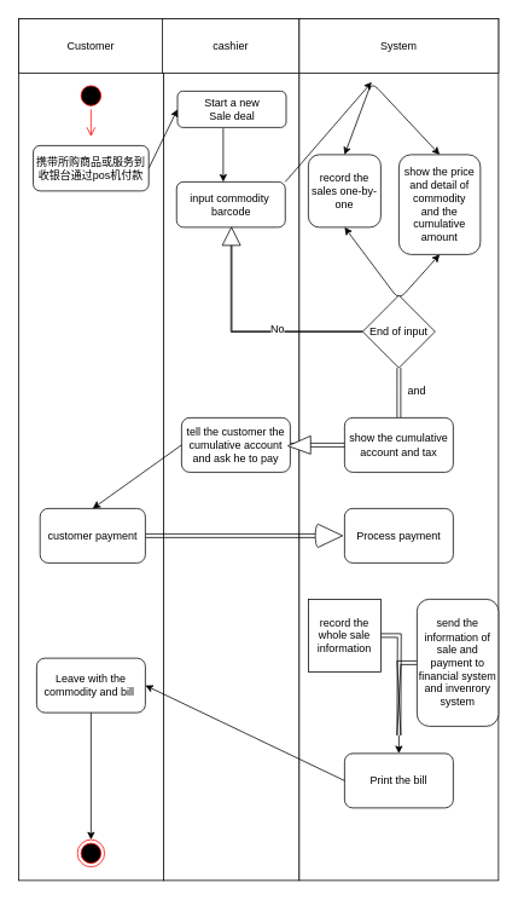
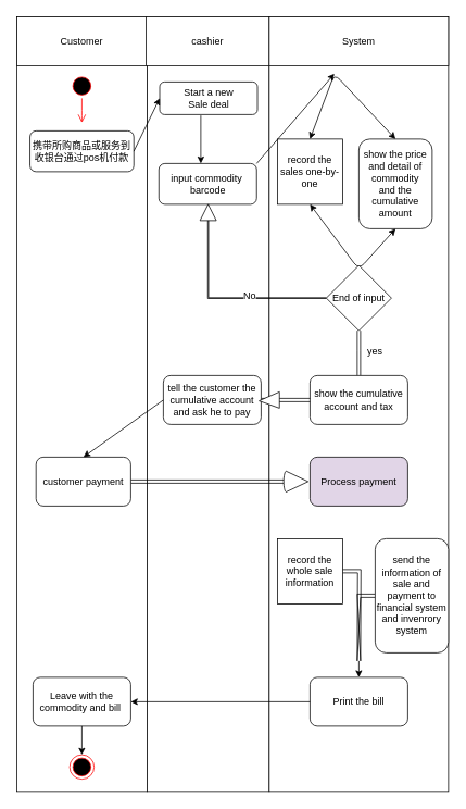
  <mxCell id="0" />
  <mxCell id="1" parent="0" />
  <mxCell id="2" value="" style="rounded=0;whiteSpace=wrap;html=1;" vertex="1" parent="1"><mxGeometry x="20" y="20" width="160" height="950" as="geometry" /></mxCell>
  <mxCell id="3" value="" style="edgeStyle=orthogonalEdgeStyle;shape=link;rounded=0;orthogonalLoop=1;jettySize=auto;html=1;" edge="1" parent="1" source="4" target="24"><mxGeometry relative="1" as="geometry" /></mxCell>
  <mxCell id="4" value="" style="rounded=0;whiteSpace=wrap;html=1;" vertex="1" parent="1"><mxGeometry x="180" y="20" width="150" height="950" as="geometry" /></mxCell>
  <mxCell id="5" value="" style="rounded=0;whiteSpace=wrap;html=1;" vertex="1" parent="1"><mxGeometry x="330" y="20" width="220" height="950" as="geometry" /></mxCell>
  <mxCell id="6" value="Customer" style="rounded=0;whiteSpace=wrap;html=1;" vertex="1" parent="1"><mxGeometry x="20" y="20" width="160" height="60" as="geometry" /></mxCell>
  <mxCell id="7" value="cashier" style="rounded=0;whiteSpace=wrap;html=1;" vertex="1" parent="1"><mxGeometry x="179" y="20" width="151" height="60" as="geometry" /></mxCell>
  <mxCell id="8" value="System" style="rounded=0;whiteSpace=wrap;html=1;" vertex="1" parent="1"><mxGeometry x="330" y="20" width="220" height="60" as="geometry" /></mxCell>
  <mxCell id="9" value="携带所购商品或服务到收银台通过pos机付款" style="rounded=1;whiteSpace=wrap;html=1;" vertex="1" parent="1"><mxGeometry x="36.25" y="160" width="127.5" height="50" as="geometry" /></mxCell>
  <mxCell id="10" value="" style="ellipse;html=1;shape=startState;fillColor=#000000;strokeColor=#ff0000;" vertex="1" parent="1"><mxGeometry x="85" y="90" width="30" height="30" as="geometry" /></mxCell>
  <mxCell id="11" value="" style="edgeStyle=orthogonalEdgeStyle;html=1;verticalAlign=bottom;endArrow=open;endSize=8;strokeColor=#ff0000;" edge="1" source="10" parent="1"><mxGeometry relative="1" as="geometry"><mxPoint x="100" y="150" as="targetPoint" /></mxGeometry></mxCell>
  <mxCell id="12" style="edgeStyle=orthogonalEdgeStyle;shape=link;rounded=0;orthogonalLoop=1;jettySize=auto;html=1;entryX=0;entryY=0;entryDx=12.75;entryDy=30;entryPerimeter=0;" edge="1" parent="1" source="13" target="35"><mxGeometry relative="1" as="geometry" /></mxCell>
  <mxCell id="13" value="customer payment" style="rounded=1;whiteSpace=wrap;html=1;" vertex="1" parent="1"><mxGeometry x="43.75" y="560" width="116.25" height="60" as="geometry" /></mxCell>
  <mxCell id="14" value="Start a new&lt;br&gt;Sale deal" style="rounded=1;whiteSpace=wrap;html=1;" vertex="1" parent="1"><mxGeometry x="195.5" y="100" width="120" height="40" as="geometry" /></mxCell>
  <mxCell id="15" value="input commodity&amp;nbsp; barcode" style="rounded=1;whiteSpace=wrap;html=1;" vertex="1" parent="1"><mxGeometry x="194.5" y="200" width="120" height="50" as="geometry" /></mxCell>
  <mxCell id="16" value="" style="endArrow=classic;html=1;exitX=1;exitY=0.5;exitDx=0;exitDy=0;entryX=0;entryY=0.5;entryDx=0;entryDy=0;" edge="1" parent="1" source="9" target="14"><mxGeometry width="50" height="50" relative="1" as="geometry"><mxPoint x="370" as="sourcePoint" y="340" /><mxPoint x="420" y="290" as="targetPoint" /></mxGeometry></mxCell>
  <mxCell id="17" value="" style="endArrow=classic;html=1;exitX=0.421;exitY=1.025;exitDx=0;exitDy=0;exitPerimeter=0;" edge="1" parent="1" source="14"><mxGeometry width="50" height="50" relative="1" as="geometry"><mxPoint x="370" as="sourcePoint" y="340" /><mxPoint x="246" y="200" as="targetPoint" /></mxGeometry></mxCell>
- <mxCell id="18" value="record the sales one-by-one" style="rounded=1;whiteSpace=wrap;html=1;" vertex="1" parent="1"><mxGeometry x="340" y="170" width="80" height="80" as="geometry" /></mxCell>
+ <mxCell id="18" value="record the sales one-by-one" style="whiteSpace=wrap;html=1;rounded=0;" vertex="1" parent="1"><mxGeometry x="340" y="170" width="80" height="80" as="geometry" /></mxCell>
  <mxCell id="19" value="show the price and detail of commodity&lt;br&gt;and the cumulative amount&lt;br&gt;" style="rounded=1;whiteSpace=wrap;html=1;" vertex="1" parent="1"><mxGeometry x="440" y="170" width="90" height="110" as="geometry" /></mxCell>
  <mxCell id="20" value="" style="endArrow=classic;startArrow=classic;html=1;entryX=0.5;entryY=0;entryDx=0;entryDy=0;exitX=0.5;exitY=0;exitDx=0;exitDy=0;" edge="1" parent="1" source="19" target="18"><mxGeometry width="50" height="50" relative="1" as="geometry"><mxPoint x="370" as="sourcePoint" y="340" /><mxPoint x="420" y="290" as="targetPoint" /><Array as="points"><mxPoint x="410" y="90" /></Array></mxGeometry></mxCell>
  <mxCell id="21" value="" style="endArrow=classic;html=1;exitX=1;exitY=0;exitDx=0;exitDy=0;" edge="1" parent="1" source="15"><mxGeometry width="50" height="50" relative="1" as="geometry"><mxPoint x="370" as="sourcePoint" y="340" /><mxPoint x="410" y="90" as="targetPoint" /></mxGeometry></mxCell>
  <mxCell id="22" value="" style="endArrow=classic;startArrow=classic;html=1;entryX=0.5;entryY=1;entryDx=0;entryDy=0;exitX=0.5;exitY=1;exitDx=0;exitDy=0;" edge="1" parent="1" source="19" target="18"><mxGeometry width="50" height="50" relative="1" as="geometry"><mxPoint x="370" as="sourcePoint" y="340" /><mxPoint x="420" y="290" as="targetPoint" /><Array as="points"><mxPoint x="440" y="330" /></Array></mxGeometry></mxCell>
  <mxCell id="23" value="" style="edgeStyle=orthogonalEdgeStyle;shape=link;rounded=0;orthogonalLoop=1;jettySize=auto;html=1;" edge="1" parent="1" source="24" target="28"><mxGeometry relative="1" as="geometry"><Array as="points"><mxPoint x="440" y="430" /><mxPoint x="440" y="430" /></Array></mxGeometry></mxCell>
  <mxCell id="24" value="End of input" style="rhombus;whiteSpace=wrap;html=1;" vertex="1" parent="1"><mxGeometry x="400" y="325" width="80" height="80" as="geometry" /></mxCell>
  <mxCell id="25" value="" style="verticalLabelPosition=bottom;verticalAlign=top;html=1;shape=mxgraph.basic.acute_triangle;dx=0.5;" vertex="1" parent="1"><mxGeometry x="245" y="250" width="20" height="20" as="geometry" /></mxCell>
  <mxCell id="26" style="edgeStyle=orthogonalEdgeStyle;shape=link;rounded=0;orthogonalLoop=1;jettySize=auto;html=1;entryX=0.5;entryY=1;entryDx=0;entryDy=0;width=-1;" edge="1" parent="1" source="24" target="25"><mxGeometry relative="1" as="geometry"><mxPoint x="400" y="365" as="sourcePoint" /><mxPoint x="254.5" y="250" as="targetPoint" /></mxGeometry></mxCell>
  <mxCell id="27" value="No&lt;br&gt;" style="text;html=1;align=center;verticalAlign=middle;resizable=0;points=[];labelBackgroundColor=#ffffff;" vertex="1" connectable="0" parent="26"><mxGeometry x="-0.208" y="-4" relative="1" as="geometry"><mxPoint as="offset" /></mxGeometry></mxCell>
  <mxCell id="28" value="show the cumulative account and tax" style="rounded=1;whiteSpace=wrap;html=1;" vertex="1" parent="1"><mxGeometry x="380" y="460" width="120" height="60" as="geometry" /></mxCell>
- <mxCell id="29" value="and&lt;br&gt;" style="text;html=1;strokeColor=none;fillColor=none;align=center;verticalAlign=middle;whiteSpace=wrap;rounded=0;" vertex="1" parent="1"><mxGeometry x="440" y="420" width="40" height="20" as="geometry" /></mxCell>
+ <mxCell id="29" value="yes&lt;br&gt;" style="text;html=1;strokeColor=none;fillColor=none;align=center;verticalAlign=middle;whiteSpace=wrap;rounded=0;" vertex="1" parent="1"><mxGeometry x="440" y="420" width="40" height="20" as="geometry" /></mxCell>
  <mxCell id="30" value="" style="edgeStyle=orthogonalEdgeStyle;shape=link;rounded=0;orthogonalLoop=1;jettySize=auto;html=1;width=4;" edge="1" parent="1" source="31" target="28"><mxGeometry relative="1" as="geometry"><Array as="points"><mxPoint x="320" y="490" /><mxPoint x="320" y="490" /></Array></mxGeometry></mxCell>
  <mxCell id="31" value="tell the customer the cumulative account and ask he to pay" style="rounded=1;whiteSpace=wrap;html=1;" vertex="1" parent="1"><mxGeometry x="200" y="460" width="120" height="60" as="geometry" /></mxCell>
  <mxCell id="32" value="" style="verticalLabelPosition=bottom;verticalAlign=top;html=1;shape=mxgraph.basic.acute_triangle;dx=0.45;rotation=-90;" vertex="1" parent="1"><mxGeometry x="320" y="477.5" width="20" height="25" as="geometry" /></mxCell>
  <mxCell id="33" value="" style="endArrow=classic;html=1;exitX=0;exitY=0.5;exitDx=0;exitDy=0;entryX=0.5;entryY=0;entryDx=0;entryDy=0;" edge="1" parent="1" source="31" target="13"><mxGeometry width="50" height="50" relative="1" as="geometry"><mxPoint x="370" y="460" as="sourcePoint" /><mxPoint x="420" y="410" as="targetPoint" /></mxGeometry></mxCell>
- <mxCell id="34" value="Process payment" style="rounded=1;whiteSpace=wrap;html=1;" vertex="1" parent="1"><mxGeometry x="380" y="560" width="120" height="60" as="geometry" /></mxCell>
+ <mxCell id="34" value="Process payment" style="rounded=1;whiteSpace=wrap;html=1;fillColor=#e1d5e7;" vertex="1" parent="1"><mxGeometry x="380" y="560" width="120" height="60" as="geometry" /></mxCell>
  <mxCell id="35" value="" style="verticalLabelPosition=bottom;verticalAlign=top;html=1;shape=mxgraph.basic.cone2;dx=0.5;dy=0.9;rotation=90;" vertex="1" parent="1"><mxGeometry x="350" y="575" width="25.5" height="30" as="geometry" /></mxCell>
  <mxCell id="36" style="edgeStyle=orthogonalEdgeStyle;shape=link;rounded=0;orthogonalLoop=1;jettySize=auto;html=1;" edge="1" parent="1" source="37"><mxGeometry relative="1" as="geometry"><mxPoint x="440" y="810" as="targetPoint" /></mxGeometry></mxCell>
  <mxCell id="37" value="record the whole sale information" style="whiteSpace=wrap;html=1;rounded=0;" vertex="1" parent="1"><mxGeometry x="340" y="660" width="80" height="80" as="geometry" /></mxCell>
  <mxCell id="38" style="edgeStyle=orthogonalEdgeStyle;shape=link;rounded=0;orthogonalLoop=1;jettySize=auto;html=1;" edge="1" parent="1" source="39"><mxGeometry relative="1" as="geometry"><mxPoint x="440" y="810" as="targetPoint" /></mxGeometry></mxCell>
  <mxCell id="39" value="send the information of sale and payment to financial system and invenrory system" style="rounded=1;whiteSpace=wrap;html=1;" vertex="1" parent="1"><mxGeometry x="460" y="660" width="90" height="140" as="geometry" /></mxCell>
  <mxCell id="40" value="Print the bill" style="rounded=1;whiteSpace=wrap;html=1;" vertex="1" parent="1"><mxGeometry x="380" y="830" width="120" height="60" as="geometry" /></mxCell>
  <mxCell id="41" value="" style="ellipse;html=1;shape=endState;fillColor=#000000;strokeColor=#ff0000;" vertex="1" parent="1"><mxGeometry x="85" y="925" width="30" height="30" as="geometry" /></mxCell>
- <mxCell id="42" value="Leave with the commodity and bill&amp;nbsp;" style="rounded=1;whiteSpace=wrap;html=1;" vertex="1" parent="1"><mxGeometry x="40" y="725" width="120" height="60" as="geometry" /></mxCell>
+ <mxCell id="42" value="Leave with the commodity and bill&amp;nbsp;" style="rounded=1;whiteSpace=wrap;html=1;" vertex="1" parent="1"><mxGeometry x="40" y="830" width="120" height="60" as="geometry" /></mxCell>
  <mxCell id="43" value="" style="endArrow=classic;html=1;entryX=0.5;entryY=0;entryDx=0;entryDy=0;" edge="1" parent="1" target="40"><mxGeometry width="50" height="50" relative="1" as="geometry"><mxPoint x="440" y="810" as="sourcePoint" /><mxPoint x="420" y="650" as="targetPoint" /></mxGeometry></mxCell>
  <mxCell id="44" value="" style="endArrow=classic;html=1;entryX=1;entryY=0.5;entryDx=0;entryDy=0;" edge="1" parent="1" target="42"><mxGeometry width="50" height="50" relative="1" as="geometry"><mxPoint x="380" y="860" as="sourcePoint" /><mxPoint x="420" y="650" as="targetPoint" /></mxGeometry></mxCell>
  <mxCell id="45" value="" style="endArrow=classic;html=1;exitX=0.5;exitY=1;exitDx=0;exitDy=0;entryX=0.5;entryY=0;entryDx=0;entryDy=0;" edge="1" parent="1" source="42" target="41"><mxGeometry width="50" height="50" relative="1" as="geometry"><mxPoint x="330" y="750" as="sourcePoint" /><mxPoint x="380" y="700" as="targetPoint" /></mxGeometry></mxCell>
